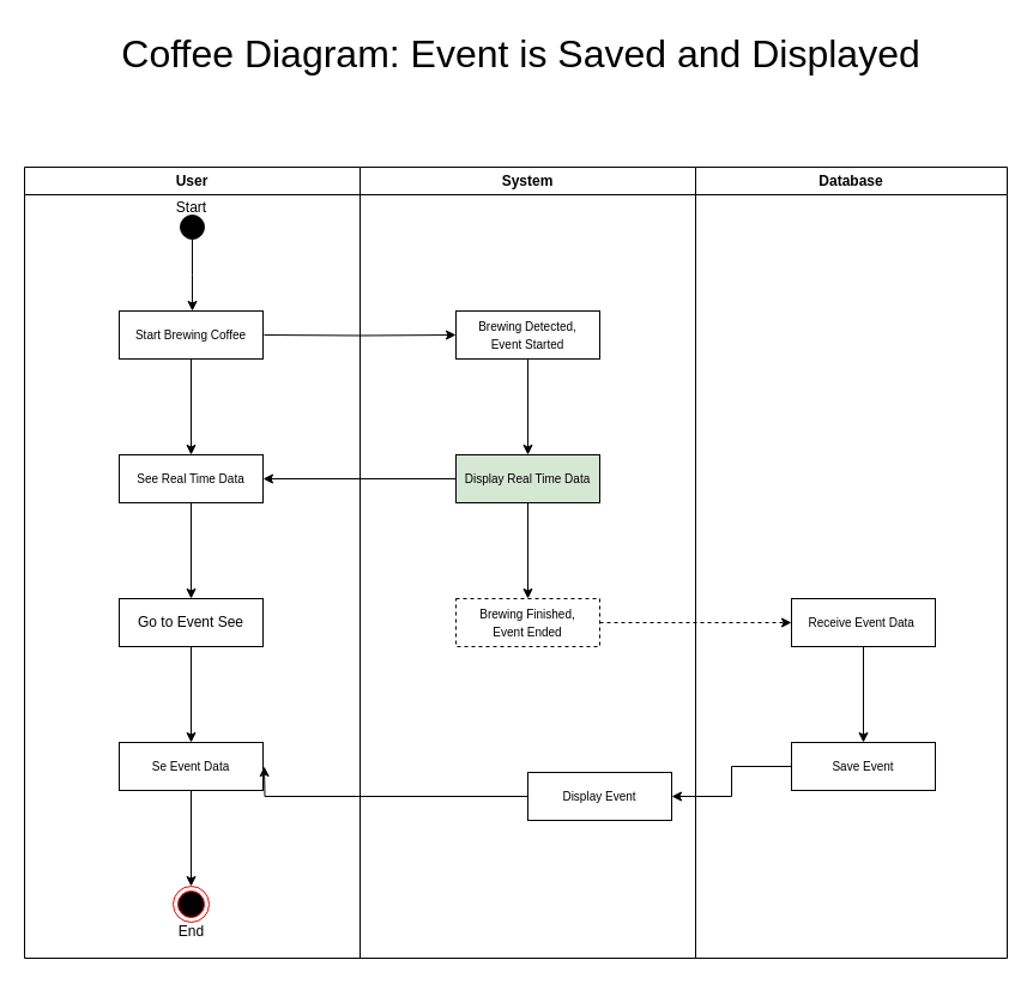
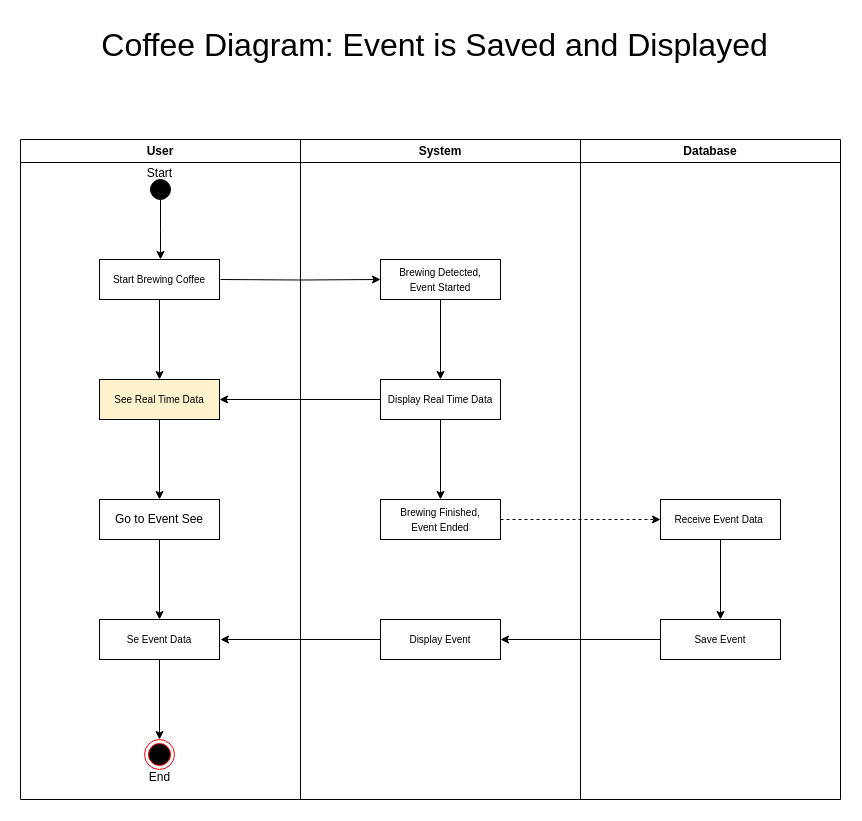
  <mxCell id="0" />
  <mxCell id="1" parent="0" />
  <mxCell id="2" value="User" style="swimlane;whiteSpace=wrap;html=1;movable=1;resizable=1;rotatable=1;deletable=1;editable=1;locked=0;connectable=1;" vertex="1" parent="1"><mxGeometry y="139" width="280" height="660" as="geometry" x="20"><mxRectangle width="70" height="30" as="alternateBounds" /></mxGeometry></mxCell>
  <mxCell id="3" style="edgeStyle=orthogonalEdgeStyle;rounded=0;orthogonalLoop=1;jettySize=auto;html=1;exitX=0.5;exitY=1;exitDx=0;exitDy=0;entryX=0.5;entryY=0;entryDx=0;entryDy=0;" edge="1" parent="2" source="4"><mxGeometry relative="1" as="geometry"><mxPoint x="140" y="120" as="targetPoint" /></mxGeometry></mxCell>
  <mxCell id="4" value="" style="ellipse;whiteSpace=wrap;html=1;aspect=fixed;fillColor=#000000;" vertex="1" parent="2"><mxGeometry x="130" y="40" width="20" height="20" as="geometry" /></mxCell>
  <mxCell id="5" style="edgeStyle=orthogonalEdgeStyle;rounded=0;orthogonalLoop=1;jettySize=auto;html=1;exitX=0.5;exitY=1;exitDx=0;exitDy=0;entryX=0.5;entryY=0;entryDx=0;entryDy=0;" edge="1" parent="2" source="6" target="8"><mxGeometry relative="1" as="geometry" /></mxCell>
  <mxCell id="6" value="&lt;font style=&quot;font-size: 10px;&quot;&gt;Start Brewing Coffee&lt;/font&gt;" style="rounded=0;whiteSpace=wrap;html=1;" vertex="1" parent="2"><mxGeometry x="79" y="120" width="120" height="40" as="geometry" /></mxCell>
  <mxCell id="7" style="edgeStyle=orthogonalEdgeStyle;rounded=0;orthogonalLoop=1;jettySize=auto;html=1;exitX=0.5;exitY=1;exitDx=0;exitDy=0;" edge="1" parent="2" source="8" target="10"><mxGeometry relative="1" as="geometry" /></mxCell>
- <mxCell id="8" value="&lt;font style=&quot;font-size: 10px;&quot;&gt;See Real Time Data&lt;/font&gt;" style="rounded=0;whiteSpace=wrap;html=1;" vertex="1" parent="2"><mxGeometry x="79" y="240" width="120" height="40" as="geometry" /></mxCell>
+ <mxCell id="8" value="&lt;font style=&quot;font-size: 10px;&quot;&gt;See Real Time Data&lt;/font&gt;" style="rounded=0;whiteSpace=wrap;html=1;fillColor=#fff2cc;" vertex="1" parent="2"><mxGeometry x="79" y="240" width="120" height="40" as="geometry" /></mxCell>
  <mxCell id="9" style="edgeStyle=orthogonalEdgeStyle;rounded=0;orthogonalLoop=1;jettySize=auto;html=1;exitX=0.5;exitY=1;exitDx=0;exitDy=0;entryX=0.5;entryY=0;entryDx=0;entryDy=0;" edge="1" parent="2" source="10" target="12"><mxGeometry relative="1" as="geometry" /></mxCell>
  <mxCell id="10" value="Go to Event See" style="rounded=0;whiteSpace=wrap;html=1;" vertex="1" parent="2"><mxGeometry x="79" y="360" width="120" height="40" as="geometry" /></mxCell>
  <mxCell id="11" style="rounded=0;orthogonalLoop=1;jettySize=auto;html=1;exitX=0.5;exitY=1;exitDx=0;exitDy=0;entryX=0.5;entryY=0;entryDx=0;entryDy=0;" edge="1" parent="2" source="12" target="13"><mxGeometry relative="1" as="geometry" /></mxCell>
  <mxCell id="12" value="&lt;font style=&quot;font-size: 10px;&quot;&gt;Se Event Data&lt;/font&gt;" style="rounded=0;whiteSpace=wrap;html=1;" vertex="1" parent="2"><mxGeometry x="79" y="480" width="120" height="40" as="geometry" /></mxCell>
  <mxCell id="13" value="" style="ellipse;html=1;shape=endState;fillColor=#000000;strokeColor=#ff0000;" vertex="1" parent="2"><mxGeometry x="124" y="600" width="30" height="30" as="geometry" /></mxCell>
  <mxCell id="14" value="Database" style="swimlane;whiteSpace=wrap;html=1;movable=1;resizable=1;rotatable=1;deletable=1;editable=1;locked=0;connectable=1;" vertex="1" parent="1"><mxGeometry x="580" y="139" width="260" height="660" as="geometry" /></mxCell>
  <mxCell id="15" style="edgeStyle=orthogonalEdgeStyle;rounded=0;orthogonalLoop=1;jettySize=auto;html=1;exitX=0.5;exitY=1;exitDx=0;exitDy=0;entryX=0.5;entryY=0;entryDx=0;entryDy=0;" edge="1" parent="14" source="16" target="17"><mxGeometry relative="1" as="geometry" /></mxCell>
  <mxCell id="16" value="&lt;span style=&quot;font-size: 10px;&quot;&gt;Receive Event Data&amp;nbsp;&lt;/span&gt;" style="rounded=0;whiteSpace=wrap;html=1;" vertex="1" parent="14"><mxGeometry x="80" y="360" width="120" height="40" as="geometry" /></mxCell>
  <mxCell id="17" value="&lt;span style=&quot;font-size: 10px;&quot;&gt;Save Event&lt;/span&gt;" style="rounded=0;whiteSpace=wrap;html=1;" vertex="1" parent="14"><mxGeometry x="80" y="480" width="120" height="40" as="geometry" /></mxCell>
  <mxCell id="18" value="System" style="swimlane;whiteSpace=wrap;html=1;movable=1;resizable=1;rotatable=1;deletable=1;editable=1;locked=0;connectable=1;" vertex="1" parent="1"><mxGeometry x="300" y="139" width="280" height="660" as="geometry" /></mxCell>
  <mxCell id="19" style="edgeStyle=orthogonalEdgeStyle;rounded=0;orthogonalLoop=1;jettySize=auto;html=1;exitX=0.5;exitY=1;exitDx=0;exitDy=0;entryX=0.5;entryY=0;entryDx=0;entryDy=0;" edge="1" parent="18" source="20" target="22"><mxGeometry relative="1" as="geometry" /></mxCell>
  <mxCell id="20" value="&lt;font style=&quot;font-size: 10px;&quot;&gt;Brewing Detected, &lt;br&gt;Event Started&lt;/font&gt;" style="rounded=0;whiteSpace=wrap;html=1;" vertex="1" parent="18"><mxGeometry x="80" y="120" width="120" height="40" as="geometry" /></mxCell>
  <mxCell id="21" style="edgeStyle=orthogonalEdgeStyle;rounded=0;orthogonalLoop=1;jettySize=auto;html=1;exitX=0.5;exitY=1;exitDx=0;exitDy=0;entryX=0.5;entryY=0;entryDx=0;entryDy=0;" edge="1" parent="18" source="22" target="23"><mxGeometry relative="1" as="geometry" /></mxCell>
- <mxCell id="22" value="&lt;font style=&quot;font-size: 10px;&quot;&gt;Display Real Time Data&lt;/font&gt;" style="rounded=0;whiteSpace=wrap;html=1;fillColor=#d5e8d4;" vertex="1" parent="18"><mxGeometry x="80" y="240" width="120" height="40" as="geometry" /></mxCell>
- <mxCell id="23" value="&lt;span style=&quot;font-size: 10px;&quot;&gt;Brewing Finished, &lt;br&gt;Event Ended&lt;/span&gt;" style="rounded=0;whiteSpace=wrap;html=1;dashed=1;" vertex="1" parent="18"><mxGeometry x="80" y="360" width="120" height="40" as="geometry" /></mxCell>
+ <mxCell id="22" value="&lt;font style=&quot;font-size: 10px;&quot;&gt;Display Real Time Data&lt;/font&gt;" style="rounded=0;whiteSpace=wrap;html=1;" vertex="1" parent="18"><mxGeometry x="80" y="240" width="120" height="40" as="geometry" /></mxCell>
+ <mxCell id="23" value="&lt;span style=&quot;font-size: 10px;&quot;&gt;Brewing Finished, &lt;br&gt;Event Ended&lt;/span&gt;" style="rounded=0;whiteSpace=wrap;html=1;" vertex="1" parent="18"><mxGeometry x="80" y="360" width="120" height="40" as="geometry" /></mxCell>
  <mxCell id="24" style="edgeStyle=orthogonalEdgeStyle;rounded=0;orthogonalLoop=1;jettySize=auto;html=1;exitX=0;exitY=0.5;exitDx=0;exitDy=0;" edge="1" parent="18" source="25"><mxGeometry relative="1" as="geometry"><mxPoint x="-80" y="500" as="targetPoint" /></mxGeometry></mxCell>
- <mxCell id="25" value="&lt;span style=&quot;font-size: 10px;&quot;&gt;Display Event&lt;/span&gt;" style="rounded=0;whiteSpace=wrap;html=1;" vertex="1" parent="18"><mxGeometry x="140" y="505" width="120" height="40" as="geometry" /></mxCell>
+ <mxCell id="25" value="&lt;span style=&quot;font-size: 10px;&quot;&gt;Display Event&lt;/span&gt;" style="rounded=0;whiteSpace=wrap;html=1;" vertex="1" parent="18"><mxGeometry x="80" y="480" width="120" height="40" as="geometry" /></mxCell>
  <mxCell id="26" value="Start" style="text;html=1;align=center;verticalAlign=middle;resizable=0;points=[];autosize=1;strokeColor=none;fillColor=none;" vertex="1" parent="1"><mxGeometry x="134" y="158" width="50" height="30" as="geometry" /></mxCell>
  <mxCell id="27" style="edgeStyle=orthogonalEdgeStyle;rounded=0;orthogonalLoop=1;jettySize=auto;html=1;exitX=1;exitY=0.5;exitDx=0;exitDy=0;entryX=0;entryY=0.5;entryDx=0;entryDy=0;" edge="1" parent="1" target="20"><mxGeometry relative="1" as="geometry"><mxPoint x="220" y="279" as="sourcePoint" /><mxPoint x="374" y="279" as="targetPoint" /></mxGeometry></mxCell>
  <mxCell id="28" style="edgeStyle=orthogonalEdgeStyle;rounded=0;orthogonalLoop=1;jettySize=auto;html=1;exitX=0;exitY=0.5;exitDx=0;exitDy=0;entryX=1;entryY=0.5;entryDx=0;entryDy=0;" edge="1" parent="1" source="22" target="8"><mxGeometry relative="1" as="geometry" /></mxCell>
  <mxCell id="29" style="rounded=0;orthogonalLoop=1;jettySize=auto;html=1;exitX=1;exitY=0.5;exitDx=0;exitDy=0;entryX=0;entryY=0.5;entryDx=0;entryDy=0;dashed=1;" edge="1" parent="1" source="23" target="16"><mxGeometry relative="1" as="geometry" /></mxCell>
  <mxCell id="30" style="edgeStyle=orthogonalEdgeStyle;rounded=0;orthogonalLoop=1;jettySize=auto;html=1;exitX=0;exitY=0.5;exitDx=0;exitDy=0;entryX=1;entryY=0.5;entryDx=0;entryDy=0;" edge="1" parent="1" source="17" target="25"><mxGeometry relative="1" as="geometry" /></mxCell>
  <mxCell id="31" value="End" style="text;html=1;align=center;verticalAlign=middle;resizable=0;points=[];autosize=1;strokeColor=none;fillColor=none;" vertex="1" parent="1"><mxGeometry x="139" y="762" width="40" height="30" as="geometry" /></mxCell>
  <mxCell id="32" value="&lt;font style=&quot;font-size: 32px;&quot;&gt;Coffee Diagram: Event is Saved and Displayed&lt;/font&gt;" style="text;html=1;align=center;verticalAlign=middle;resizable=0;points=[];autosize=1;strokeColor=none;fillColor=none;" vertex="1" parent="1"><mxGeometry x="64" y="20" width="740" height="50" as="geometry" /></mxCell>
